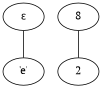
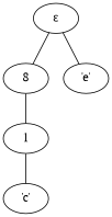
  graph {
    fontname="PT Serif"
    node [fontname="PT Serif"]
    edge [fontname="PT Serif"]
    n1 [label="ε"]
    n2 [label=8]
    n3 [label="'e'"]
-   2
+   2 [label=1]
+   n5 [label="'c'"]
+   n1 -- n2
    n1 -- n3
    n2 -- 2
+   2 -- n5
  }
